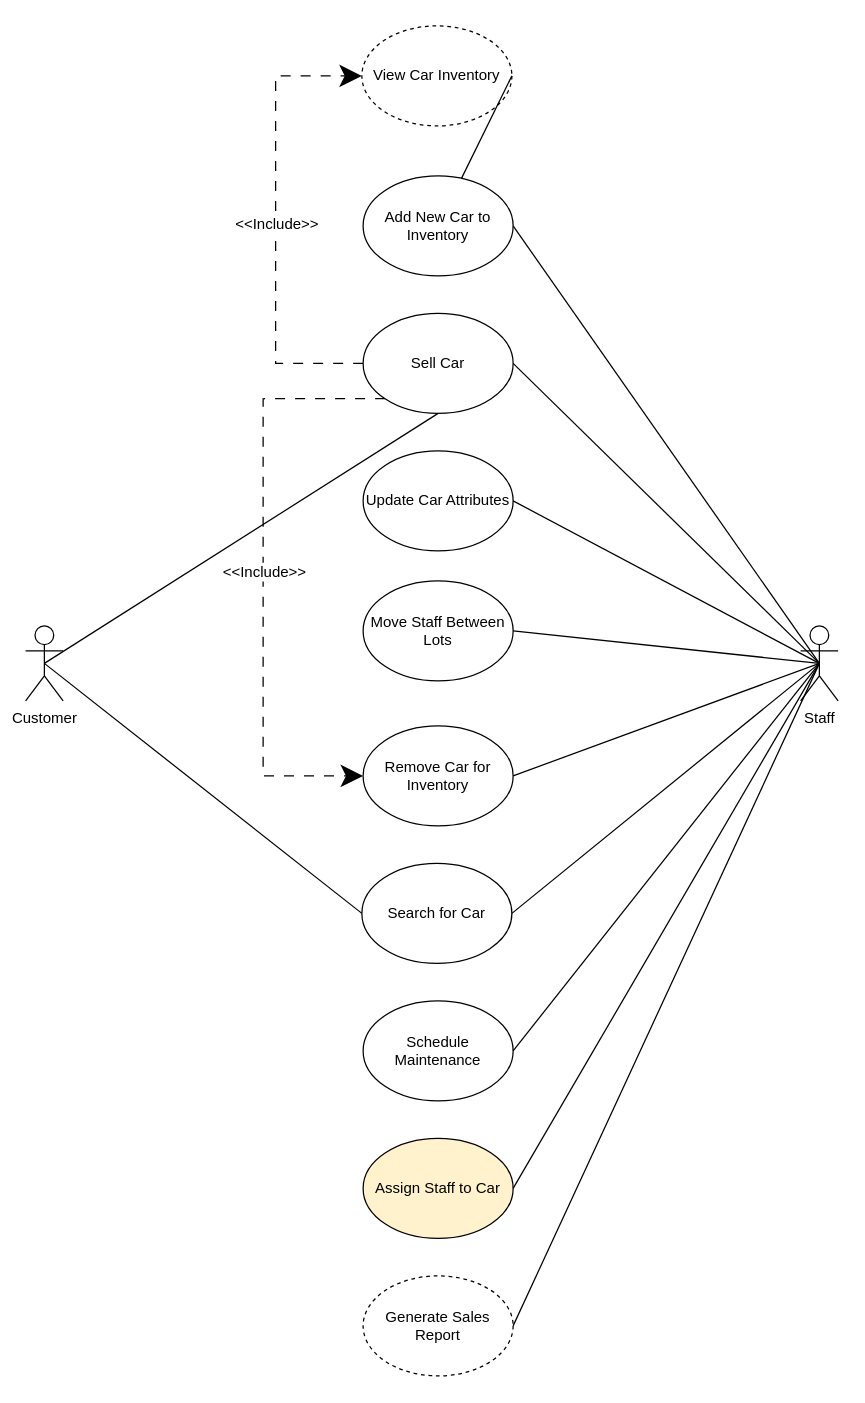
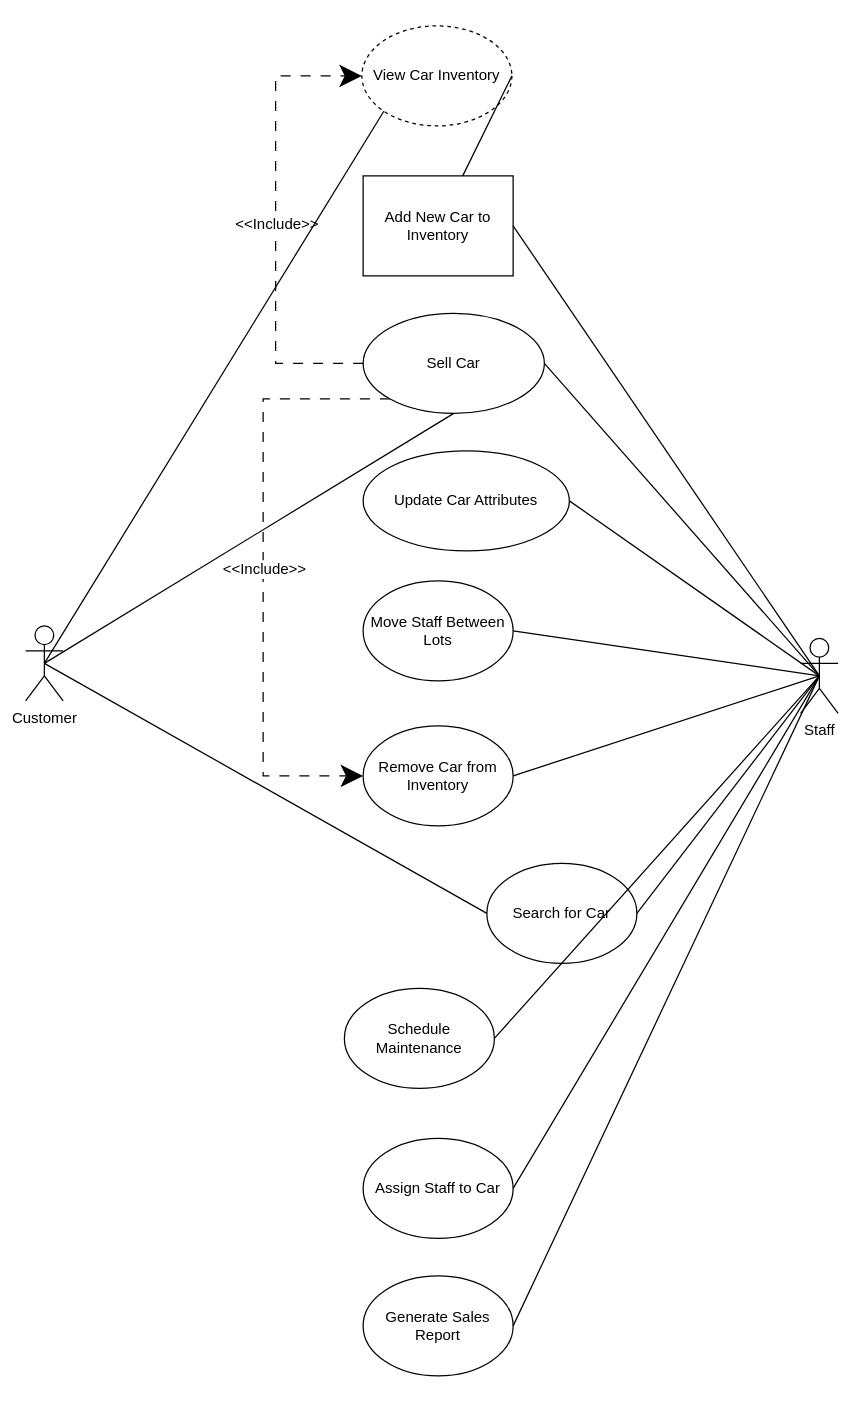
  <mxCell id="0" />
  <mxCell id="1" parent="0" />
  <mxCell id="2" value="Customer" style="shape=umlActor;verticalLabelPosition=bottom;verticalAlign=top;html=1;outlineConnect=0;" vertex="1" parent="1"><mxGeometry x="20" y="500" width="30" height="60" as="geometry" /></mxCell>
- <mxCell id="3" value="Staff" style="shape=umlActor;verticalLabelPosition=bottom;verticalAlign=top;html=1;outlineConnect=0;" vertex="1" parent="1"><mxGeometry x="640" y="500" width="30" height="60" as="geometry" /></mxCell>
- <mxCell id="4" value="Schedule Maintenance" style="ellipse;whiteSpace=wrap;html=1;" vertex="1" parent="1"><mxGeometry x="290" y="800" width="120" height="80" as="geometry" /></mxCell>
- <mxCell id="5" value="Assign Staff to Car" style="ellipse;whiteSpace=wrap;html=1;fillColor=#fff2cc;" vertex="1" parent="1"><mxGeometry x="290" y="910" width="120" height="80" as="geometry" /></mxCell>
- <mxCell id="6" value="Search for Car" style="ellipse;whiteSpace=wrap;html=1;" vertex="1" parent="1"><mxGeometry x="289" y="690" width="120" height="80" as="geometry" /></mxCell>
+ <mxCell id="3" value="Staff" style="shape=umlActor;verticalLabelPosition=bottom;verticalAlign=top;html=1;outlineConnect=0;" vertex="1" parent="1"><mxGeometry x="640" y="510" width="30" height="60" as="geometry" /></mxCell>
+ <mxCell id="4" value="Schedule Maintenance" style="ellipse;whiteSpace=wrap;html=1;" vertex="1" parent="1"><mxGeometry x="275" y="790" width="120" height="80" as="geometry" /></mxCell>
+ <mxCell id="5" value="Assign Staff to Car" style="ellipse;whiteSpace=wrap;html=1;" vertex="1" parent="1"><mxGeometry x="290" y="910" width="120" height="80" as="geometry" /></mxCell>
+ <mxCell id="6" value="Search for Car" style="ellipse;whiteSpace=wrap;html=1;" vertex="1" parent="1"><mxGeometry x="389" y="690" width="120" height="80" as="geometry" /></mxCell>
  <mxCell id="7" value="Move Staff Between Lots" style="ellipse;whiteSpace=wrap;html=1;" vertex="1" parent="1"><mxGeometry x="290" y="464" width="120" height="80" as="geometry" /></mxCell>
- <mxCell id="8" value="Generate Sales Report" style="ellipse;whiteSpace=wrap;html=1;dashed=1;" vertex="1" parent="1"><mxGeometry x="290" y="1020" width="120" height="80" as="geometry" /></mxCell>
- <mxCell id="9" value="Update Car Attributes" style="ellipse;whiteSpace=wrap;html=1;" vertex="1" parent="1"><mxGeometry x="290" y="360" width="120" height="80" as="geometry" /></mxCell>
+ <mxCell id="8" value="Generate Sales Report" style="ellipse;whiteSpace=wrap;html=1;" vertex="1" parent="1"><mxGeometry x="290" y="1020" width="120" height="80" as="geometry" /></mxCell>
+ <mxCell id="9" value="Update Car Attributes" style="ellipse;whiteSpace=wrap;html=1;" vertex="1" parent="1"><mxGeometry x="290" y="360" width="165" height="80" as="geometry" /></mxCell>
  <mxCell id="10" style="edgeStyle=orthogonalEdgeStyle;rounded=0;orthogonalLoop=1;jettySize=auto;html=1;exitX=0;exitY=1;exitDx=0;exitDy=0;entryX=0;entryY=0.5;entryDx=0;entryDy=0;dashed=1;dashPattern=8 8;endSize=15;" edge="1" parent="1" source="12" target="14"><mxGeometry relative="1" as="geometry"><mxPoint x="280" y="630" as="targetPoint" /><mxPoint x="280" y="300" as="sourcePoint" /><Array as="points"><mxPoint x="210" y="318" /><mxPoint x="210" y="620" /></Array></mxGeometry></mxCell>
  <mxCell id="11" value="&lt;font style=&quot;font-size: 12px;&quot;&gt;&amp;lt;&amp;lt;Include&amp;gt;&amp;gt;&lt;/font&gt;" style="edgeLabel;html=1;align=center;verticalAlign=middle;resizable=0;points=[];" vertex="1" connectable="0" parent="10"><mxGeometry x="-0.015" relative="1" as="geometry"><mxPoint as="offset" /></mxGeometry></mxCell>
- <mxCell id="12" value="Sell Car" style="ellipse;whiteSpace=wrap;html=1;" vertex="1" parent="1"><mxGeometry x="290" y="250" width="120" height="80" as="geometry" /></mxCell>
- <mxCell id="13" value="Add New Car to Inventory" style="ellipse;whiteSpace=wrap;html=1;" vertex="1" parent="1"><mxGeometry x="290" y="140" width="120" height="80" as="geometry" /></mxCell>
- <mxCell id="14" value="Remove Car for Inventory" style="ellipse;whiteSpace=wrap;html=1;" vertex="1" parent="1"><mxGeometry x="290" y="580" width="120" height="80" as="geometry" /></mxCell>
+ <mxCell id="12" value="Sell Car" style="ellipse;whiteSpace=wrap;html=1;" vertex="1" parent="1"><mxGeometry x="290" y="250" width="145" height="80" as="geometry" /></mxCell>
+ <mxCell id="13" value="Add New Car to Inventory" style="whiteSpace=wrap;html=1;rounded=0;" vertex="1" parent="1"><mxGeometry x="290" y="140" width="120" height="80" as="geometry" /></mxCell>
+ <mxCell id="14" value="Remove Car from Inventory" style="ellipse;whiteSpace=wrap;html=1;" vertex="1" parent="1"><mxGeometry x="290" y="580" width="120" height="80" as="geometry" /></mxCell>
  <mxCell id="15" value="View Car Inventory" style="ellipse;whiteSpace=wrap;html=1;dashed=1;" vertex="1" parent="1"><mxGeometry x="289" y="20" width="120" height="80" as="geometry" /></mxCell>
  <mxCell id="16" style="rounded=0;orthogonalLoop=1;jettySize=auto;html=1;exitX=1;exitY=0.5;exitDx=0;exitDy=0;entryX=0.5;entryY=0.5;entryDx=0;entryDy=0;entryPerimeter=0;endArrow=none;endFill=0;" edge="1" parent="1" source="8" target="3"><mxGeometry relative="1" as="geometry" /></mxCell>
  <mxCell id="17" style="rounded=0;orthogonalLoop=1;jettySize=auto;html=1;exitX=1;exitY=0.5;exitDx=0;exitDy=0;entryX=0.5;entryY=0.5;entryDx=0;entryDy=0;entryPerimeter=0;endArrow=none;endFill=0;" edge="1" parent="1" source="5" target="3"><mxGeometry relative="1" as="geometry"><mxPoint x="420" y="1070" as="sourcePoint" /><mxPoint x="665" y="540" as="targetPoint" /></mxGeometry></mxCell>
  <mxCell id="18" style="rounded=0;orthogonalLoop=1;jettySize=auto;html=1;exitX=1;exitY=0.5;exitDx=0;exitDy=0;entryX=0.5;entryY=0.5;entryDx=0;entryDy=0;entryPerimeter=0;endArrow=none;endFill=0;" edge="1" parent="1" source="4" target="3"><mxGeometry relative="1" as="geometry"><mxPoint x="430" y="1080" as="sourcePoint" /><mxPoint x="675" y="550" as="targetPoint" /></mxGeometry></mxCell>
  <mxCell id="19" style="rounded=0;orthogonalLoop=1;jettySize=auto;html=1;exitX=0;exitY=0.5;exitDx=0;exitDy=0;entryX=0.5;entryY=0.5;entryDx=0;entryDy=0;entryPerimeter=0;endArrow=none;endFill=0;" edge="1" parent="1" source="6" target="2"><mxGeometry relative="1" as="geometry"><mxPoint y="1110" as="sourcePoint" x="-90" /><mxPoint x="155" y="580" as="targetPoint" /></mxGeometry></mxCell>
  <mxCell id="20" style="rounded=0;orthogonalLoop=1;jettySize=auto;html=1;exitX=1;exitY=0.5;exitDx=0;exitDy=0;entryX=0.5;entryY=0.5;entryDx=0;entryDy=0;entryPerimeter=0;endArrow=none;endFill=0;" edge="1" parent="1" source="6" target="3"><mxGeometry relative="1" as="geometry"><mxPoint x="450" y="1100" as="sourcePoint" /><mxPoint x="695" y="570" as="targetPoint" /></mxGeometry></mxCell>
  <mxCell id="21" style="rounded=0;orthogonalLoop=1;jettySize=auto;html=1;exitX=1;exitY=0.5;exitDx=0;exitDy=0;endArrow=none;endFill=0;entryX=0.5;entryY=0.5;entryDx=0;entryDy=0;entryPerimeter=0;" edge="1" parent="1" source="14" target="3"><mxGeometry relative="1" as="geometry"><mxPoint x="419" y="740" as="sourcePoint" /><mxPoint x="560" y="530" as="targetPoint" /></mxGeometry></mxCell>
  <mxCell id="22" style="rounded=0;orthogonalLoop=1;jettySize=auto;html=1;exitX=1;exitY=0.5;exitDx=0;exitDy=0;endArrow=none;endFill=0;entryX=0.5;entryY=0.5;entryDx=0;entryDy=0;entryPerimeter=0;" edge="1" parent="1" source="7" target="3"><mxGeometry relative="1" as="geometry"><mxPoint x="420" y="630" as="sourcePoint" /><mxPoint x="570" y="530" as="targetPoint" /></mxGeometry></mxCell>
  <mxCell id="23" style="rounded=0;orthogonalLoop=1;jettySize=auto;html=1;exitX=1;exitY=0.5;exitDx=0;exitDy=0;endArrow=none;endFill=0;entryX=0.5;entryY=0.5;entryDx=0;entryDy=0;entryPerimeter=0;" edge="1" parent="1" source="9" target="3"><mxGeometry relative="1" as="geometry"><mxPoint x="430" y="640" as="sourcePoint" /><mxPoint x="675" y="550" as="targetPoint" /></mxGeometry></mxCell>
  <mxCell id="24" style="edgeStyle=orthogonalEdgeStyle;rounded=0;orthogonalLoop=1;jettySize=auto;html=1;exitX=0;exitY=0.5;exitDx=0;exitDy=0;entryX=0;entryY=0.5;entryDx=0;entryDy=0;dashed=1;dashPattern=8 8;endSize=15;" edge="1" parent="1" source="12" target="15"><mxGeometry relative="1" as="geometry"><mxPoint x="259" y="70" as="targetPoint" /><mxPoint x="260" y="300" as="sourcePoint" /><Array as="points"><mxPoint x="220" y="290" /><mxPoint x="220" y="60" /></Array></mxGeometry></mxCell>
  <mxCell id="25" value="&lt;font style=&quot;font-size: 12px;&quot;&gt;&amp;lt;&amp;lt;Include&amp;gt;&amp;gt;&lt;/font&gt;" style="edgeLabel;html=1;align=center;verticalAlign=middle;resizable=0;points=[];" vertex="1" connectable="0" parent="24"><mxGeometry x="-0.015" relative="1" as="geometry"><mxPoint as="offset" /></mxGeometry></mxCell>
  <mxCell id="26" style="rounded=0;orthogonalLoop=1;jettySize=auto;html=1;exitX=0.5;exitY=1;exitDx=0;exitDy=0;endArrow=none;endFill=0;entryX=0.5;entryY=0.5;entryDx=0;entryDy=0;entryPerimeter=0;" edge="1" parent="1" source="12" target="2"><mxGeometry relative="1" as="geometry"><mxPoint x="420" y="410" as="sourcePoint" /><mxPoint x="110" y="470" as="targetPoint" /></mxGeometry></mxCell>
  <mxCell id="27" style="rounded=0;orthogonalLoop=1;jettySize=auto;html=1;exitX=1;exitY=0.5;exitDx=0;exitDy=0;endArrow=none;endFill=0;entryX=0.5;entryY=0.5;entryDx=0;entryDy=0;entryPerimeter=0;" edge="1" parent="1" source="12" target="3"><mxGeometry relative="1" as="geometry"><mxPoint x="420" y="240" as="sourcePoint" /><mxPoint x="650" y="350" as="targetPoint" /></mxGeometry></mxCell>
  <mxCell id="28" style="rounded=0;orthogonalLoop=1;jettySize=auto;html=1;exitX=1;exitY=0.5;exitDx=0;exitDy=0;endArrow=none;endFill=0;entryX=0.5;entryY=0.5;entryDx=0;entryDy=0;entryPerimeter=0;" edge="1" parent="1" source="13" target="3"><mxGeometry relative="1" as="geometry"><mxPoint x="440" y="430" as="sourcePoint" /><mxPoint x="685" y="560" as="targetPoint" /></mxGeometry></mxCell>
  <mxCell id="29" style="rounded=0;orthogonalLoop=1;jettySize=auto;html=1;exitX=1;exitY=0.5;exitDx=0;exitDy=0;endArrow=none;endFill=0;" edge="1" parent="1" source="15" target="13"><mxGeometry relative="1" as="geometry"><mxPoint x="515" y="190" as="sourcePoint" /><mxPoint x="760" y="320" as="targetPoint" /></mxGeometry></mxCell>
+ <mxCell id="30" style="rounded=0;orthogonalLoop=1;jettySize=auto;html=1;exitX=0;exitY=1;exitDx=0;exitDy=0;endArrow=none;endFill=0;entryX=0.5;entryY=0.5;entryDx=0;entryDy=0;entryPerimeter=0;" edge="1" parent="1" source="15" target="2"><mxGeometry relative="1" as="geometry"><mxPoint x="-60" y="300" as="sourcePoint" /><mxPoint x="185" y="430" as="targetPoint" /></mxGeometry></mxCell>
